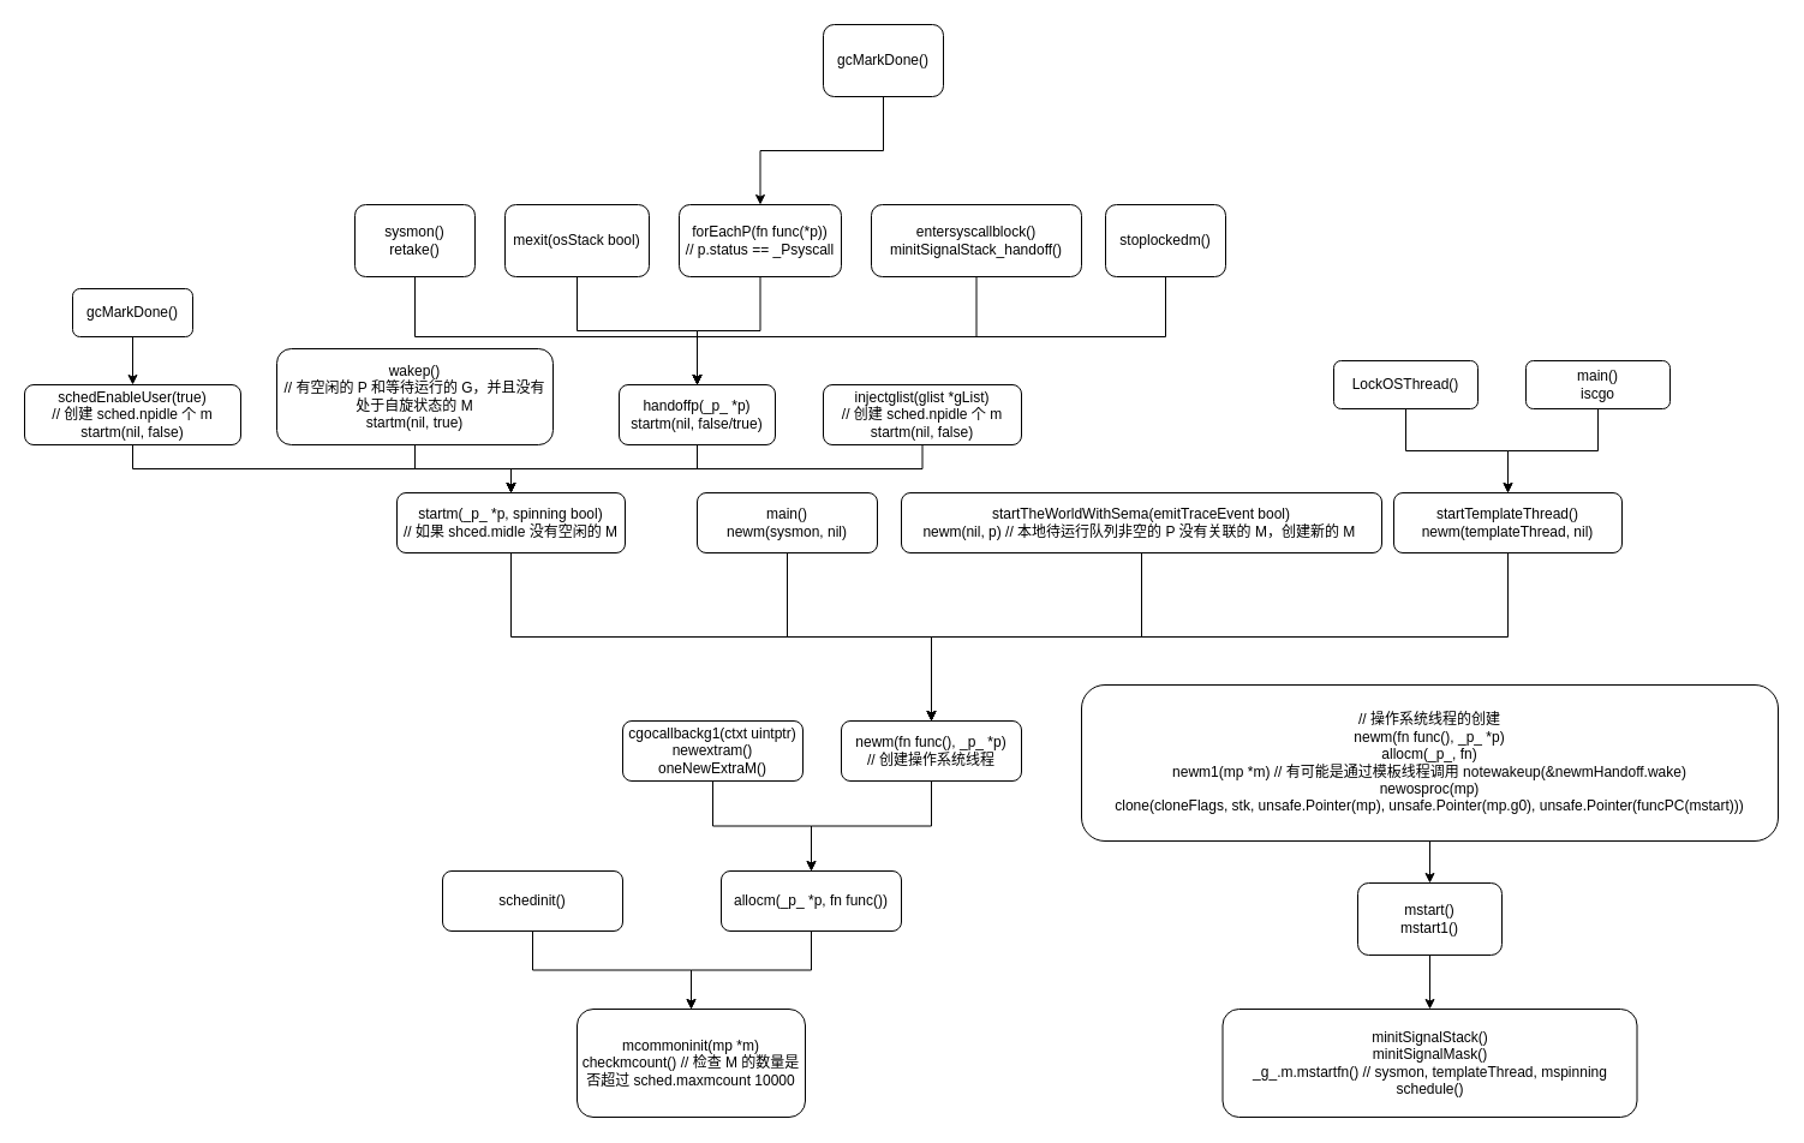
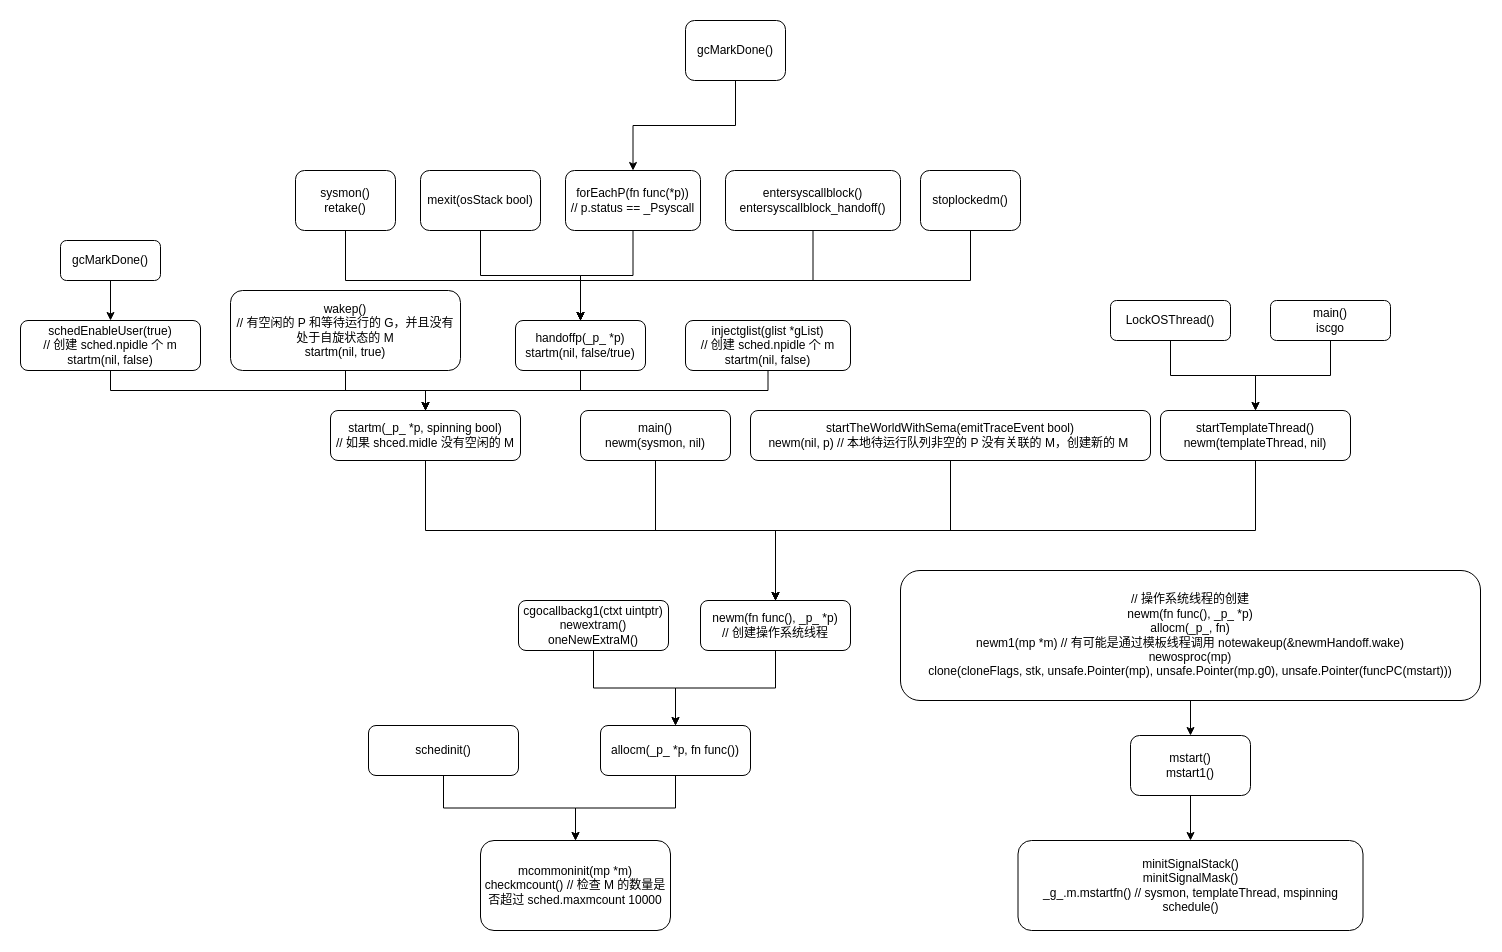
  <mxCell id="0" />
  <mxCell id="1" parent="0" />
  <mxCell id="2" value="mcommoninit(mp *m)&lt;br&gt;checkmcount() // 检查 M 的数量是否超过 sched.maxmcount 10000" style="rounded=1;whiteSpace=wrap;html=1;" vertex="1" parent="1"><mxGeometry x="480" y="840" width="190" height="90" as="geometry" /></mxCell>
  <mxCell id="3" style="edgeStyle=orthogonalEdgeStyle;rounded=0;orthogonalLoop=1;jettySize=auto;html=1;entryX=0.5;entryY=0;entryDx=0;entryDy=0;" edge="1" parent="1" source="4" target="2"><mxGeometry relative="1" as="geometry" /></mxCell>
  <mxCell id="4" value="schedinit()" style="rounded=1;whiteSpace=wrap;html=1;" vertex="1" parent="1"><mxGeometry x="368" y="725" width="150" height="50" as="geometry" /></mxCell>
  <mxCell id="5" style="edgeStyle=orthogonalEdgeStyle;rounded=0;orthogonalLoop=1;jettySize=auto;html=1;" edge="1" parent="1" source="6" target="2"><mxGeometry relative="1" as="geometry" /></mxCell>
  <mxCell id="6" value="allocm(_p_ *p, fn func())" style="rounded=1;whiteSpace=wrap;html=1;" vertex="1" parent="1"><mxGeometry x="600" y="725" width="150" height="50" as="geometry" /></mxCell>
  <mxCell id="7" style="edgeStyle=orthogonalEdgeStyle;rounded=0;orthogonalLoop=1;jettySize=auto;html=1;entryX=0.5;entryY=0;entryDx=0;entryDy=0;" edge="1" parent="1" source="8" target="6"><mxGeometry relative="1" as="geometry" /></mxCell>
  <mxCell id="8" value="cgocallbackg1(ctxt uintptr)&lt;br&gt;newextram()&lt;br&gt;oneNewExtraM()" style="rounded=1;whiteSpace=wrap;html=1;" vertex="1" parent="1"><mxGeometry x="518" y="600" width="150" height="50" as="geometry" /></mxCell>
  <mxCell id="9" style="edgeStyle=orthogonalEdgeStyle;rounded=0;orthogonalLoop=1;jettySize=auto;html=1;entryX=0.5;entryY=0;entryDx=0;entryDy=0;" edge="1" parent="1" source="10" target="6"><mxGeometry relative="1" as="geometry" /></mxCell>
  <mxCell id="10" value="newm(fn func(), _p_ *p)&lt;br&gt;// 创建操作系统线程" style="rounded=1;whiteSpace=wrap;html=1;" vertex="1" parent="1"><mxGeometry x="700" y="600" width="150" height="50" as="geometry" /></mxCell>
  <mxCell id="11" style="edgeStyle=orthogonalEdgeStyle;rounded=0;orthogonalLoop=1;jettySize=auto;html=1;entryX=0.5;entryY=0;entryDx=0;entryDy=0;" edge="1" parent="1" source="12" target="10"><mxGeometry relative="1" as="geometry" /></mxCell>
  <mxCell id="12" value="main()&lt;br&gt;newm(sysmon, nil)" style="rounded=1;whiteSpace=wrap;html=1;" vertex="1" parent="1"><mxGeometry x="580" y="410" width="150" height="50" as="geometry" /></mxCell>
  <mxCell id="13" style="edgeStyle=orthogonalEdgeStyle;rounded=0;orthogonalLoop=1;jettySize=auto;html=1;entryX=0.5;entryY=0;entryDx=0;entryDy=0;" edge="1" parent="1" source="14" target="10"><mxGeometry relative="1" as="geometry" /></mxCell>
  <mxCell id="14" value="&lt;div&gt;startTheWorldWithSema(emitTraceEvent bool)&lt;/div&gt;&lt;div&gt;newm(nil, p) // 本地待运行队列非空的 P 没有关联的 M，创建新的 M&amp;nbsp;&lt;/div&gt;" style="rounded=1;whiteSpace=wrap;html=1;" vertex="1" parent="1"><mxGeometry x="750" y="410" width="400" height="50" as="geometry" /></mxCell>
  <mxCell id="15" style="edgeStyle=orthogonalEdgeStyle;rounded=0;orthogonalLoop=1;jettySize=auto;html=1;entryX=0.5;entryY=0;entryDx=0;entryDy=0;" edge="1" parent="1" source="16" target="34"><mxGeometry relative="1" as="geometry" /></mxCell>
  <mxCell id="16" value="// 操作系统线程的创建&lt;br&gt;newm(fn func(), _p_ *p)&lt;br&gt;allocm(_p_, fn)&lt;br&gt;newm1(mp *m) // 有可能是通过模板线程调用 notewakeup(&amp;amp;newmHandoff.wake)&lt;br&gt;newosproc(mp)&lt;br&gt;clone(cloneFlags, stk, unsafe.Pointer(mp), unsafe.Pointer(mp.g0), unsafe.Pointer(funcPC(mstart)))" style="rounded=1;whiteSpace=wrap;html=1;" vertex="1" parent="1"><mxGeometry x="900" y="570" width="580" height="130" as="geometry" /></mxCell>
  <mxCell id="17" style="edgeStyle=orthogonalEdgeStyle;rounded=0;orthogonalLoop=1;jettySize=auto;html=1;entryX=0.5;entryY=0;entryDx=0;entryDy=0;" edge="1" parent="1" source="18" target="10"><mxGeometry relative="1" as="geometry"><Array as="points"><mxPoint x="1255" y="530" /><mxPoint x="775" y="530" /></Array></mxGeometry></mxCell>
  <mxCell id="18" value="&lt;div&gt;startTemplateThread()&lt;/div&gt;&lt;div&gt;newm(templateThread, nil)&lt;/div&gt;" style="rounded=1;whiteSpace=wrap;html=1;" vertex="1" parent="1"><mxGeometry x="1160" y="410" width="190" height="50" as="geometry" /></mxCell>
  <mxCell id="19" style="edgeStyle=orthogonalEdgeStyle;rounded=0;orthogonalLoop=1;jettySize=auto;html=1;entryX=0.5;entryY=0;entryDx=0;entryDy=0;" edge="1" parent="1" source="20" target="18"><mxGeometry relative="1" as="geometry" /></mxCell>
  <mxCell id="20" value="LockOSThread()" style="rounded=1;whiteSpace=wrap;html=1;" vertex="1" parent="1"><mxGeometry x="1110" y="300" width="120" height="40" as="geometry" /></mxCell>
  <mxCell id="21" style="edgeStyle=orthogonalEdgeStyle;rounded=0;orthogonalLoop=1;jettySize=auto;html=1;entryX=0.5;entryY=0;entryDx=0;entryDy=0;" edge="1" parent="1" source="22" target="18"><mxGeometry relative="1" as="geometry" /></mxCell>
  <mxCell id="22" value="main()&lt;br&gt;iscgo" style="rounded=1;whiteSpace=wrap;html=1;" vertex="1" parent="1"><mxGeometry x="1270" y="300" width="120" height="40" as="geometry" /></mxCell>
  <mxCell id="23" style="edgeStyle=orthogonalEdgeStyle;rounded=0;orthogonalLoop=1;jettySize=auto;html=1;entryX=0.5;entryY=0;entryDx=0;entryDy=0;" edge="1" parent="1" source="24" target="10"><mxGeometry relative="1" as="geometry"><Array as="points"><mxPoint x="425" y="530" /><mxPoint x="775" y="530" /></Array></mxGeometry></mxCell>
  <mxCell id="24" value="startm(_p_ *p, spinning bool)&lt;br&gt;// 如果 shced.midle 没有空闲的 M" style="rounded=1;whiteSpace=wrap;html=1;" vertex="1" parent="1"><mxGeometry x="330" y="410" width="190" height="50" as="geometry" /></mxCell>
  <mxCell id="25" style="edgeStyle=orthogonalEdgeStyle;rounded=0;orthogonalLoop=1;jettySize=auto;html=1;entryX=0.5;entryY=0;entryDx=0;entryDy=0;" edge="1" parent="1" source="26" target="24"><mxGeometry relative="1" as="geometry" /></mxCell>
  <mxCell id="26" value="handoffp(_p_ *p)&lt;br&gt;startm(nil, false/true)" style="rounded=1;whiteSpace=wrap;html=1;" vertex="1" parent="1"><mxGeometry x="515" y="320" width="130" height="50" as="geometry" /></mxCell>
  <mxCell id="27" style="edgeStyle=orthogonalEdgeStyle;rounded=0;orthogonalLoop=1;jettySize=auto;html=1;entryX=0.5;entryY=0;entryDx=0;entryDy=0;" edge="1" parent="1" source="28" target="24"><mxGeometry relative="1" as="geometry" /></mxCell>
  <mxCell id="28" value="wakep()&lt;br&gt;// 有空闲的 P 和等待运行的 G，并且没有处于自旋状态的 M&lt;br&gt;startm(nil, true)" style="rounded=1;whiteSpace=wrap;html=1;" vertex="1" parent="1"><mxGeometry x="230" y="290" width="230" height="80" as="geometry" /></mxCell>
  <mxCell id="29" style="edgeStyle=orthogonalEdgeStyle;rounded=0;orthogonalLoop=1;jettySize=auto;html=1;entryX=0.5;entryY=0;entryDx=0;entryDy=0;" edge="1" parent="1" source="30" target="24"><mxGeometry relative="1" as="geometry"><Array as="points"><mxPoint x="768" y="390" /><mxPoint x="425" y="390" /></Array></mxGeometry></mxCell>
  <mxCell id="30" value="injectglist(glist *gList)&lt;br&gt;// 创建 sched.npidle 个 m&lt;br&gt;startm(nil, false)" style="rounded=1;whiteSpace=wrap;html=1;" vertex="1" parent="1"><mxGeometry x="685" y="320" width="165" height="50" as="geometry" /></mxCell>
  <mxCell id="31" style="edgeStyle=orthogonalEdgeStyle;rounded=0;orthogonalLoop=1;jettySize=auto;html=1;" edge="1" parent="1" source="32" target="24"><mxGeometry relative="1" as="geometry"><Array as="points"><mxPoint x="110" y="390" /><mxPoint x="425" y="390" /></Array></mxGeometry></mxCell>
  <mxCell id="32" value="schedEnableUser(true)&lt;br&gt;// 创建 sched.npidle 个 m&lt;br&gt;startm(nil, false)" style="rounded=1;whiteSpace=wrap;html=1;" vertex="1" parent="1"><mxGeometry x="20" y="320" width="180" height="50" as="geometry" /></mxCell>
  <mxCell id="33" style="edgeStyle=orthogonalEdgeStyle;rounded=0;orthogonalLoop=1;jettySize=auto;html=1;entryX=0.5;entryY=0;entryDx=0;entryDy=0;" edge="1" parent="1" source="34" target="35"><mxGeometry relative="1" as="geometry" /></mxCell>
  <mxCell id="34" value="mstart()&lt;br&gt;mstart1()" style="rounded=1;whiteSpace=wrap;html=1;" vertex="1" parent="1"><mxGeometry x="1130" y="735" width="120" height="60" as="geometry" /></mxCell>
  <mxCell id="35" value="&lt;div&gt;minitSignalStack()&lt;/div&gt;&lt;div&gt;minitSignalMask()&lt;/div&gt;&lt;div&gt;_g_.m.mstartfn() // sysmon, templateThread, mspinning&lt;/div&gt;&lt;div&gt;schedule()&lt;/div&gt;" style="rounded=1;whiteSpace=wrap;html=1;" vertex="1" parent="1"><mxGeometry x="1017.5" y="840" width="345" height="90" as="geometry" /></mxCell>
  <mxCell id="36" style="edgeStyle=orthogonalEdgeStyle;rounded=0;orthogonalLoop=1;jettySize=auto;html=1;entryX=0.5;entryY=0;entryDx=0;entryDy=0;" edge="1" parent="1" source="37" target="32"><mxGeometry relative="1" as="geometry" /></mxCell>
  <mxCell id="37" value="gcMarkDone()" style="rounded=1;whiteSpace=wrap;html=1;" vertex="1" parent="1"><mxGeometry x="60" y="240" width="100" height="40" as="geometry" /></mxCell>
  <mxCell id="38" style="edgeStyle=orthogonalEdgeStyle;rounded=0;orthogonalLoop=1;jettySize=auto;html=1;entryX=0.5;entryY=0;entryDx=0;entryDy=0;" edge="1" parent="1" source="39" target="26"><mxGeometry relative="1" as="geometry" /></mxCell>
  <mxCell id="39" value="mexit(osStack bool)" style="rounded=1;whiteSpace=wrap;html=1;" vertex="1" parent="1"><mxGeometry x="420" y="170" width="120" height="60" as="geometry" /></mxCell>
  <mxCell id="40" style="edgeStyle=orthogonalEdgeStyle;rounded=0;orthogonalLoop=1;jettySize=auto;html=1;entryX=0.5;entryY=0;entryDx=0;entryDy=0;" edge="1" parent="1" source="41" target="26"><mxGeometry relative="1" as="geometry" /></mxCell>
  <mxCell id="41" value="forEachP(fn func(*p))&lt;br&gt;// p.status == _Psyscall" style="rounded=1;whiteSpace=wrap;html=1;" vertex="1" parent="1"><mxGeometry x="565" y="170" width="135" height="60" as="geometry" /></mxCell>
  <mxCell id="42" style="edgeStyle=orthogonalEdgeStyle;rounded=0;orthogonalLoop=1;jettySize=auto;html=1;entryX=0.5;entryY=0;entryDx=0;entryDy=0;" edge="1" parent="1" source="43" target="41"><mxGeometry relative="1" as="geometry" /></mxCell>
  <mxCell id="43" value="gcMarkDone()" style="rounded=1;whiteSpace=wrap;html=1;" vertex="1" parent="1"><mxGeometry x="685" y="20" width="100" height="60" as="geometry" /></mxCell>
  <mxCell id="44" style="edgeStyle=orthogonalEdgeStyle;rounded=0;orthogonalLoop=1;jettySize=auto;html=1;entryX=0.5;entryY=0;entryDx=0;entryDy=0;" edge="1" parent="1" source="45" target="26"><mxGeometry relative="1" as="geometry"><Array as="points"><mxPoint x="813" y="280" /><mxPoint x="580" y="280" /></Array></mxGeometry></mxCell>
- <mxCell id="45" value="entersyscallblock()&lt;br&gt;minitSignalStack_handoff()" style="rounded=1;whiteSpace=wrap;html=1;" vertex="1" parent="1"><mxGeometry x="725" y="170" width="175" height="60" as="geometry" /></mxCell>
+ <mxCell id="45" value="entersyscallblock()&lt;br&gt;entersyscallblock_handoff()" style="rounded=1;whiteSpace=wrap;html=1;" vertex="1" parent="1"><mxGeometry x="725" y="170" width="175" height="60" as="geometry" /></mxCell>
  <mxCell id="46" style="edgeStyle=orthogonalEdgeStyle;rounded=0;orthogonalLoop=1;jettySize=auto;html=1;entryX=0.5;entryY=0;entryDx=0;entryDy=0;" edge="1" parent="1" source="47" target="26"><mxGeometry relative="1" as="geometry"><Array as="points"><mxPoint x="970" y="280" /><mxPoint x="580" y="280" /></Array></mxGeometry></mxCell>
  <mxCell id="47" value="stoplockedm()" style="rounded=1;whiteSpace=wrap;html=1;" vertex="1" parent="1"><mxGeometry x="920" y="170" width="100" height="60" as="geometry" /></mxCell>
  <mxCell id="48" style="edgeStyle=orthogonalEdgeStyle;rounded=0;orthogonalLoop=1;jettySize=auto;html=1;" edge="1" parent="1" source="49"><mxGeometry relative="1" as="geometry"><mxPoint x="580" y="320" as="targetPoint" /><Array as="points"><mxPoint x="345" y="280" /><mxPoint x="580" y="280" /></Array></mxGeometry></mxCell>
  <mxCell id="49" value="sysmon()&lt;br&gt;retake()" style="rounded=1;whiteSpace=wrap;html=1;" vertex="1" parent="1"><mxGeometry x="295" y="170" width="100" height="60" as="geometry" /></mxCell>
